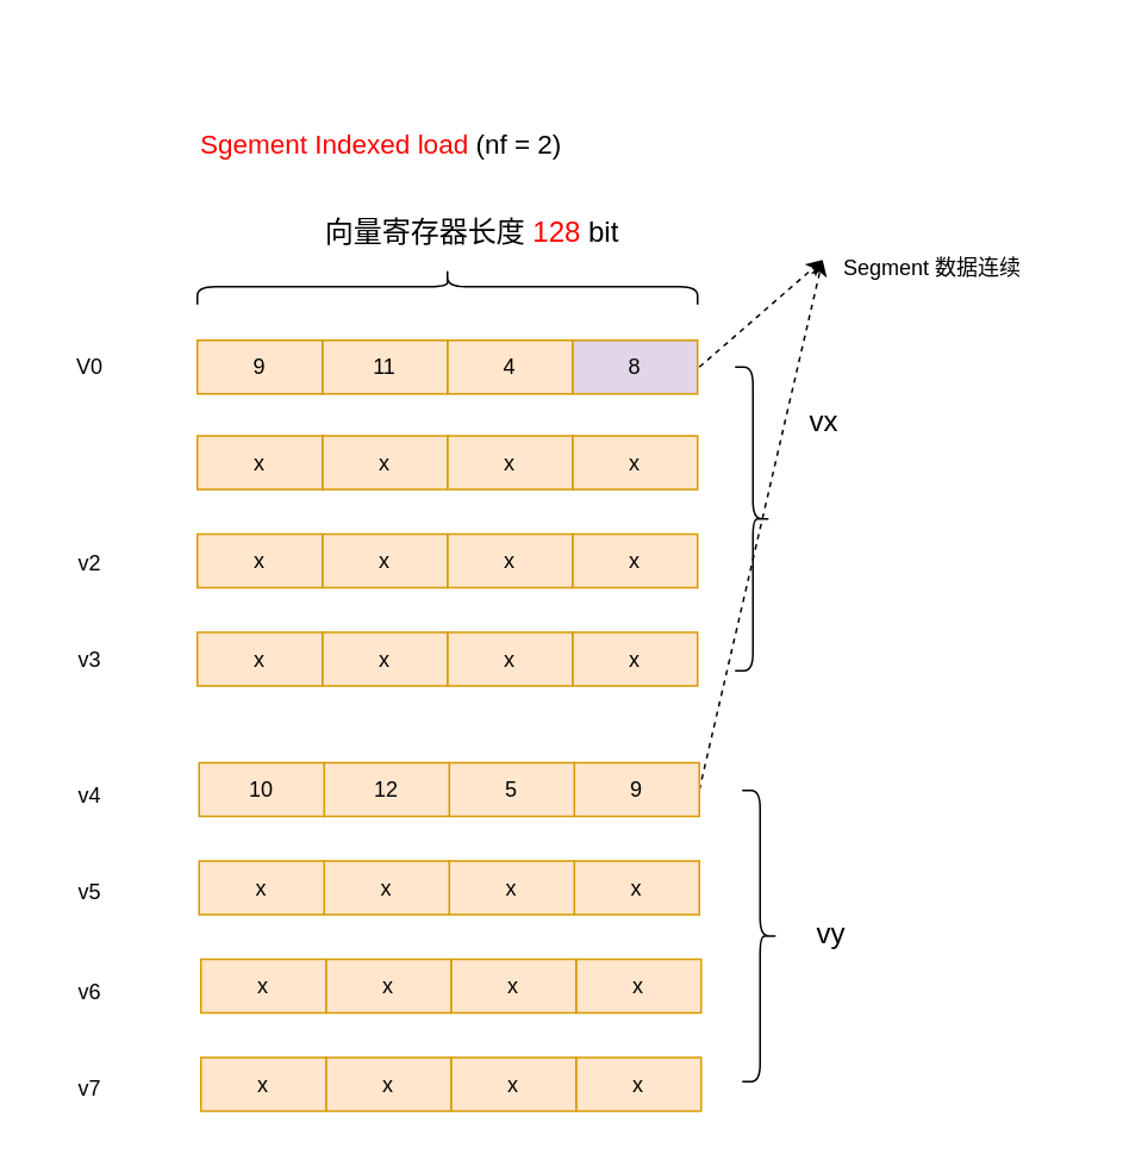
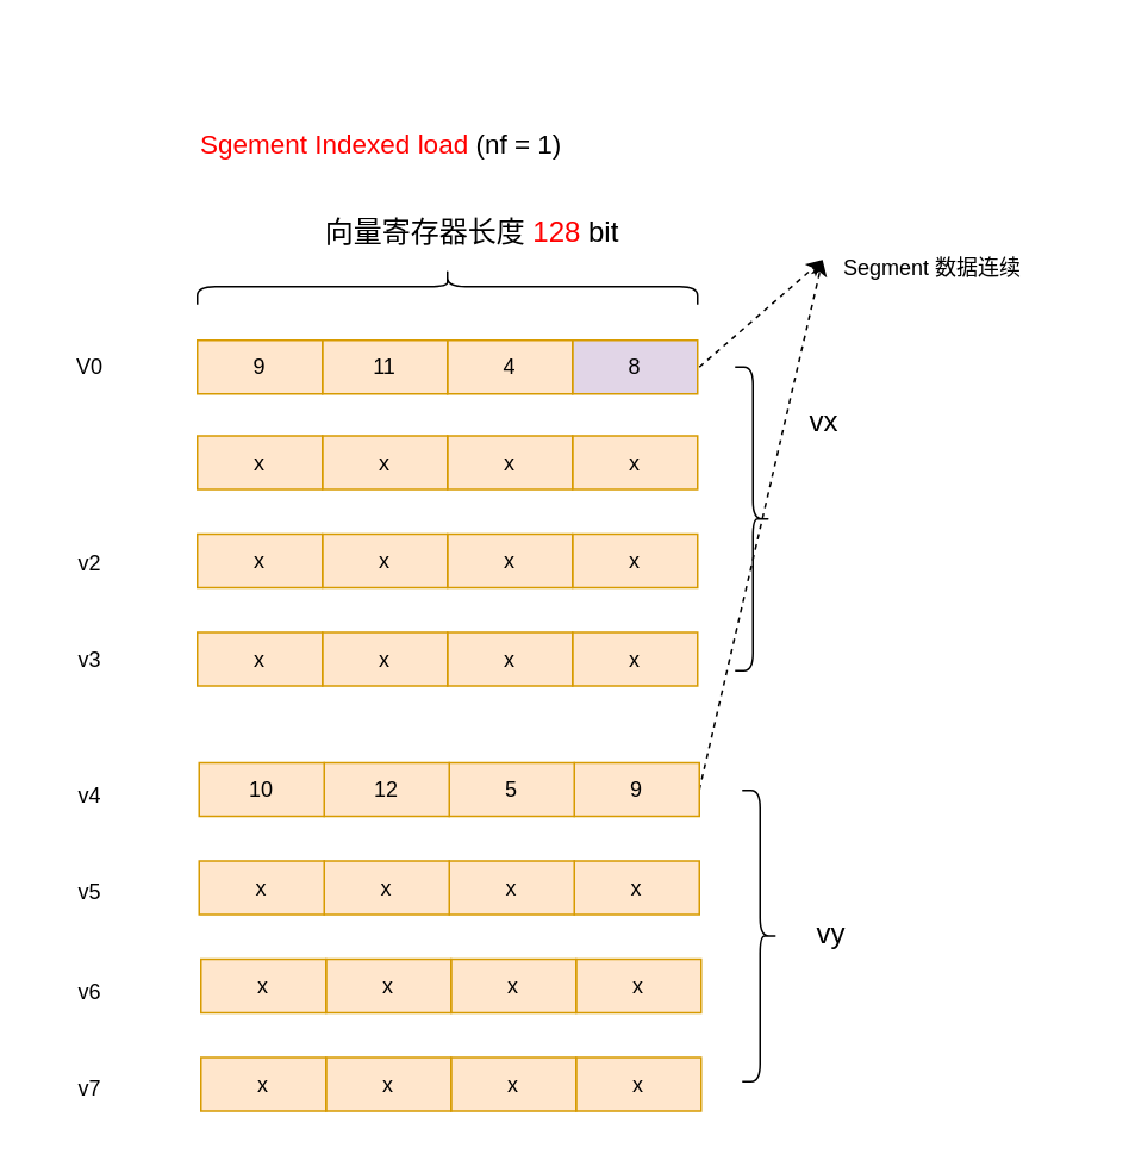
  <mxCell id="0" />
  <mxCell id="1" parent="0" />
  <mxCell id="2" value="8" style="rounded=0;whiteSpace=wrap;html=1;fillColor=#e1d5e7;strokeColor=#d79b00;" parent="1" vertex="1"><mxGeometry x="320" y="190" width="70" height="30" as="geometry" /></mxCell>
  <mxCell id="3" value="" style="shape=curlyBracket;whiteSpace=wrap;html=1;rounded=1;labelPosition=left;verticalLabelPosition=middle;align=right;verticalAlign=middle;rotation=90;size=0.5;" parent="1" vertex="1"><mxGeometry x="240" y="20" width="20" height="280" as="geometry" /></mxCell>
  <mxCell id="4" value="&lt;font style=&quot;font-size: 16px;&quot;&gt;向量寄存器长度 &lt;font color=&quot;#ff0000&quot;&gt;128&amp;nbsp;&lt;/font&gt;bit&lt;/font&gt;" style="text;strokeColor=none;align=center;fillColor=none;html=1;verticalAlign=middle;whiteSpace=wrap;rounded=0;" parent="1" vertex="1"><mxGeometry x="145.25" y="114" width="237.5" height="30" as="geometry" /></mxCell>
  <mxCell id="5" value="4" style="rounded=0;whiteSpace=wrap;html=1;fillColor=#ffe6cc;strokeColor=#d79b00;" parent="1" vertex="1"><mxGeometry x="250" y="190" width="70" height="30" as="geometry" /></mxCell>
  <mxCell id="6" value="11" style="rounded=0;whiteSpace=wrap;html=1;fillColor=#ffe6cc;strokeColor=#d79b00;" parent="1" vertex="1"><mxGeometry x="180" y="190" width="70" height="30" as="geometry" /></mxCell>
  <mxCell id="7" value="9" style="rounded=0;whiteSpace=wrap;html=1;fillColor=#ffe6cc;strokeColor=#d79b00;" parent="1" vertex="1"><mxGeometry x="110" y="190" width="70" height="30" as="geometry" /></mxCell>
  <mxCell id="8" value="x" style="rounded=0;whiteSpace=wrap;html=1;fillColor=#ffe6cc;strokeColor=#d79b00;" parent="1" vertex="1"><mxGeometry x="320" y="243.5" width="70" height="30" as="geometry" /></mxCell>
  <mxCell id="9" value="x" style="rounded=0;whiteSpace=wrap;html=1;fillColor=#ffe6cc;strokeColor=#d79b00;" parent="1" vertex="1"><mxGeometry x="250" y="243.5" width="70" height="30" as="geometry" /></mxCell>
  <mxCell id="10" value="x" style="rounded=0;whiteSpace=wrap;html=1;fillColor=#ffe6cc;strokeColor=#d79b00;" parent="1" vertex="1"><mxGeometry x="180" y="243.5" width="70" height="30" as="geometry" /></mxCell>
  <mxCell id="11" value="x" style="rounded=0;whiteSpace=wrap;html=1;fillColor=#ffe6cc;strokeColor=#d79b00;" parent="1" vertex="1"><mxGeometry x="110" y="243.5" width="70" height="30" as="geometry" /></mxCell>
  <mxCell id="12" value="x" style="rounded=0;whiteSpace=wrap;html=1;fillColor=#ffe6cc;strokeColor=#d79b00;" parent="1" vertex="1"><mxGeometry x="320" y="298.5" width="70" height="30" as="geometry" /></mxCell>
  <mxCell id="13" value="x" style="rounded=0;whiteSpace=wrap;html=1;fillColor=#ffe6cc;strokeColor=#d79b00;" parent="1" vertex="1"><mxGeometry x="250" y="298.5" width="70" height="30" as="geometry" /></mxCell>
  <mxCell id="14" value="x" style="rounded=0;whiteSpace=wrap;html=1;fillColor=#ffe6cc;strokeColor=#d79b00;" parent="1" vertex="1"><mxGeometry x="180" y="298.5" width="70" height="30" as="geometry" /></mxCell>
  <mxCell id="15" value="x" style="rounded=0;whiteSpace=wrap;html=1;fillColor=#ffe6cc;strokeColor=#d79b00;" parent="1" vertex="1"><mxGeometry x="110" y="298.5" width="70" height="30" as="geometry" /></mxCell>
  <mxCell id="16" value="x" style="rounded=0;whiteSpace=wrap;html=1;fillColor=#ffe6cc;strokeColor=#d79b00;" parent="1" vertex="1"><mxGeometry x="320" y="353.5" width="70" height="30" as="geometry" /></mxCell>
  <mxCell id="17" value="x" style="rounded=0;whiteSpace=wrap;html=1;fillColor=#ffe6cc;strokeColor=#d79b00;" parent="1" vertex="1"><mxGeometry x="250" y="353.5" width="70" height="30" as="geometry" /></mxCell>
  <mxCell id="18" value="x" style="rounded=0;whiteSpace=wrap;html=1;fillColor=#ffe6cc;strokeColor=#d79b00;" parent="1" vertex="1"><mxGeometry x="180" y="353.5" width="70" height="30" as="geometry" /></mxCell>
  <mxCell id="19" value="x" style="rounded=0;whiteSpace=wrap;html=1;fillColor=#ffe6cc;strokeColor=#d79b00;" parent="1" vertex="1"><mxGeometry x="110" y="353.5" width="70" height="30" as="geometry" /></mxCell>
  <mxCell id="20" value="V0" style="text;strokeColor=none;align=center;fillColor=none;html=1;verticalAlign=middle;whiteSpace=wrap;rounded=0;" parent="1" vertex="1"><mxGeometry x="20" y="190" width="60" height="30" as="geometry" /></mxCell>
  <mxCell id="21" value="v2" style="text;strokeColor=none;align=center;fillColor=none;html=1;verticalAlign=middle;whiteSpace=wrap;rounded=0;" parent="1" vertex="1"><mxGeometry x="20" y="300" width="60" height="30" as="geometry" /></mxCell>
  <mxCell id="22" value="v3" style="text;strokeColor=none;align=center;fillColor=none;html=1;verticalAlign=middle;whiteSpace=wrap;rounded=0;" parent="1" vertex="1"><mxGeometry x="20" y="353.5" width="60" height="30" as="geometry" /></mxCell>
  <mxCell id="23" value="" style="shape=curlyBracket;whiteSpace=wrap;html=1;rounded=1;flipH=1;labelPosition=right;verticalLabelPosition=middle;align=left;verticalAlign=middle;" parent="1" vertex="1"><mxGeometry x="411" y="205" width="20" height="170" as="geometry" /></mxCell>
  <mxCell id="24" value="" style="shape=curlyBracket;whiteSpace=wrap;html=1;rounded=1;flipH=1;labelPosition=right;verticalLabelPosition=middle;align=left;verticalAlign=middle;" parent="1" vertex="1"><mxGeometry x="415" y="442" width="20" height="163" as="geometry" /></mxCell>
  <mxCell id="25" value="&lt;font style=&quot;font-size: 16px;&quot;&gt;vx&lt;/font&gt;" style="text;strokeColor=none;align=center;fillColor=none;html=1;verticalAlign=middle;whiteSpace=wrap;rounded=0;" parent="1" vertex="1"><mxGeometry x="431" y="220" width="60" height="30" as="geometry" /></mxCell>
  <mxCell id="26" value="&lt;font style=&quot;font-size: 16px;&quot;&gt;vy&lt;/font&gt;" style="text;strokeColor=none;align=center;fillColor=none;html=1;verticalAlign=middle;whiteSpace=wrap;rounded=0;" parent="1" vertex="1"><mxGeometry x="435" y="506.5" width="60" height="30" as="geometry" /></mxCell>
  <mxCell id="27" value="" style="endArrow=classic;html=1;rounded=0;dashed=1;" parent="1" edge="1"><mxGeometry width="50" height="50" relative="1" as="geometry"><mxPoint x="391" y="205" as="sourcePoint" /><mxPoint x="460" y="145" as="targetPoint" /></mxGeometry></mxCell>
  <mxCell id="28" value="" style="endArrow=classic;html=1;curved=1;startFill=1;dashed=1;exitX=1;exitY=0.5;exitDx=0;exitDy=0;" parent="1" source="31" edge="1"><mxGeometry width="50" height="50" relative="1" as="geometry"><mxPoint x="390" y="315" as="sourcePoint" /><mxPoint x="460" y="145" as="targetPoint" /></mxGeometry></mxCell>
  <mxCell id="29" value="Segment 数据连续" style="text;strokeColor=none;align=left;fillColor=none;html=1;verticalAlign=middle;whiteSpace=wrap;rounded=0;" parent="1" vertex="1"><mxGeometry x="470" y="135" width="140" height="30" as="geometry" /></mxCell>
- <mxCell id="30" value="&lt;font style=&quot;font-size: 15px;&quot;&gt;&lt;font style=&quot;font-size: 15px;&quot;&gt;&lt;font style=&quot;font-size: 15px;&quot; color=&quot;#ff0000&quot;&gt;Sgement Indexed load&amp;nbsp;&lt;/font&gt;(nf = 2&lt;/font&gt;&lt;font style=&quot;font-size: 15px;&quot;&gt;)&lt;/font&gt;&lt;/font&gt;" style="text;strokeColor=none;align=left;fillColor=none;html=1;verticalAlign=middle;whiteSpace=wrap;rounded=0;" parent="1" vertex="1"><mxGeometry x="110" y="65" width="290" height="30" as="geometry" /></mxCell>
+ <mxCell id="30" value="&lt;font style=&quot;font-size: 15px;&quot;&gt;&lt;font style=&quot;font-size: 15px;&quot;&gt;&lt;font style=&quot;font-size: 15px;&quot; color=&quot;#ff0000&quot;&gt;Sgement Indexed load&amp;nbsp;&lt;/font&gt;(nf = 1&lt;/font&gt;&lt;font style=&quot;font-size: 15px;&quot;&gt;)&lt;/font&gt;&lt;/font&gt;" style="text;strokeColor=none;align=left;fillColor=none;html=1;verticalAlign=middle;whiteSpace=wrap;rounded=0;" parent="1" vertex="1"><mxGeometry x="110" y="65" width="290" height="30" as="geometry" /></mxCell>
  <mxCell id="31" value="9" style="rounded=0;whiteSpace=wrap;html=1;fillColor=#ffe6cc;strokeColor=#d79b00;" parent="1" vertex="1"><mxGeometry x="321" y="426.5" width="70" height="30" as="geometry" /></mxCell>
  <mxCell id="32" value="5" style="rounded=0;whiteSpace=wrap;html=1;fillColor=#ffe6cc;strokeColor=#d79b00;" parent="1" vertex="1"><mxGeometry x="251" y="426.5" width="70" height="30" as="geometry" /></mxCell>
  <mxCell id="33" value="12" style="rounded=0;whiteSpace=wrap;html=1;fillColor=#ffe6cc;strokeColor=#d79b00;" parent="1" vertex="1"><mxGeometry x="181" y="426.5" width="70" height="30" as="geometry" /></mxCell>
  <mxCell id="34" value="10" style="rounded=0;whiteSpace=wrap;html=1;fillColor=#ffe6cc;strokeColor=#d79b00;" parent="1" vertex="1"><mxGeometry x="111" y="426.5" width="70" height="30" as="geometry" /></mxCell>
  <mxCell id="35" value="x" style="rounded=0;whiteSpace=wrap;html=1;fillColor=#ffe6cc;strokeColor=#d79b00;" parent="1" vertex="1"><mxGeometry x="321" y="481.5" width="70" height="30" as="geometry" /></mxCell>
  <mxCell id="36" value="x" style="rounded=0;whiteSpace=wrap;html=1;fillColor=#ffe6cc;strokeColor=#d79b00;" parent="1" vertex="1"><mxGeometry x="251" y="481.5" width="70" height="30" as="geometry" /></mxCell>
  <mxCell id="37" value="x" style="rounded=0;whiteSpace=wrap;html=1;fillColor=#ffe6cc;strokeColor=#d79b00;" parent="1" vertex="1"><mxGeometry x="181" y="481.5" width="70" height="30" as="geometry" /></mxCell>
  <mxCell id="38" value="x" style="rounded=0;whiteSpace=wrap;html=1;fillColor=#ffe6cc;strokeColor=#d79b00;" parent="1" vertex="1"><mxGeometry x="111" y="481.5" width="70" height="30" as="geometry" /></mxCell>
  <mxCell id="39" value="x" style="rounded=0;whiteSpace=wrap;html=1;fillColor=#ffe6cc;strokeColor=#d79b00;" parent="1" vertex="1"><mxGeometry x="322" y="536.5" width="70" height="30" as="geometry" /></mxCell>
  <mxCell id="40" value="x" style="rounded=0;whiteSpace=wrap;html=1;fillColor=#ffe6cc;strokeColor=#d79b00;" parent="1" vertex="1"><mxGeometry x="252" y="536.5" width="70" height="30" as="geometry" /></mxCell>
  <mxCell id="41" value="x" style="rounded=0;whiteSpace=wrap;html=1;fillColor=#ffe6cc;strokeColor=#d79b00;" parent="1" vertex="1"><mxGeometry x="182" y="536.5" width="70" height="30" as="geometry" /></mxCell>
  <mxCell id="42" value="x" style="rounded=0;whiteSpace=wrap;html=1;fillColor=#ffe6cc;strokeColor=#d79b00;" parent="1" vertex="1"><mxGeometry x="112" y="536.5" width="70" height="30" as="geometry" /></mxCell>
  <mxCell id="43" value="x" style="rounded=0;whiteSpace=wrap;html=1;fillColor=#ffe6cc;strokeColor=#d79b00;" parent="1" vertex="1"><mxGeometry x="322" y="591.5" width="70" height="30" as="geometry" /></mxCell>
  <mxCell id="44" value="x" style="rounded=0;whiteSpace=wrap;html=1;fillColor=#ffe6cc;strokeColor=#d79b00;" parent="1" vertex="1"><mxGeometry x="252" y="591.5" width="70" height="30" as="geometry" /></mxCell>
  <mxCell id="45" value="x" style="rounded=0;whiteSpace=wrap;html=1;fillColor=#ffe6cc;strokeColor=#d79b00;" parent="1" vertex="1"><mxGeometry x="182" y="591.5" width="70" height="30" as="geometry" /></mxCell>
  <mxCell id="46" value="x" style="rounded=0;whiteSpace=wrap;html=1;fillColor=#ffe6cc;strokeColor=#d79b00;" parent="1" vertex="1"><mxGeometry x="112" y="591.5" width="70" height="30" as="geometry" /></mxCell>
  <mxCell id="47" value="v4" style="text;strokeColor=none;align=center;fillColor=none;html=1;verticalAlign=middle;whiteSpace=wrap;rounded=0;" parent="1" vertex="1"><mxGeometry x="20" y="430" width="60" height="30" as="geometry" /></mxCell>
  <mxCell id="48" value="v5" style="text;strokeColor=none;align=center;fillColor=none;html=1;verticalAlign=middle;whiteSpace=wrap;rounded=0;" parent="1" vertex="1"><mxGeometry x="20" y="483.5" width="60" height="30" as="geometry" /></mxCell>
  <mxCell id="49" value="v6" style="text;strokeColor=none;align=center;fillColor=none;html=1;verticalAlign=middle;whiteSpace=wrap;rounded=0;" parent="1" vertex="1"><mxGeometry x="20" y="540" width="60" height="30" as="geometry" /></mxCell>
  <mxCell id="50" value="v7" style="text;strokeColor=none;align=center;fillColor=none;html=1;verticalAlign=middle;whiteSpace=wrap;rounded=0;" parent="1" vertex="1"><mxGeometry x="20" y="593.5" width="60" height="30" as="geometry" /></mxCell>
